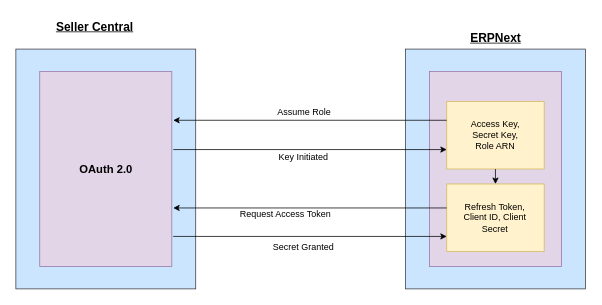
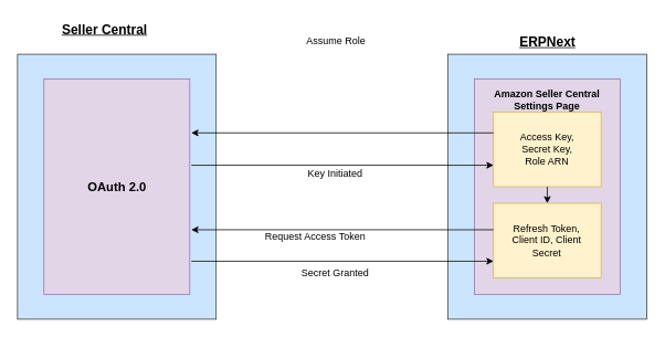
  <mxCell id="0" />
  <mxCell id="1" parent="0" />
  <mxCell id="2" value="" style="rounded=0;whiteSpace=wrap;html=1;fillColor=#cce5ff;strokeColor=#36393d;" parent="1" vertex="1"><mxGeometry x="20.01" y="65" width="240" height="320" as="geometry" /></mxCell>
  <mxCell id="3" value="" style="rounded=0;whiteSpace=wrap;html=1;fillColor=#cce5ff;strokeColor=#36393d;" parent="1" vertex="1"><mxGeometry x="540" y="65" width="240" height="320" as="geometry" /></mxCell>
  <mxCell id="4" value="&lt;b&gt;&lt;u&gt;&lt;font style=&quot;font-size: 16px;&quot;&gt;Seller Central&lt;/font&gt;&lt;/u&gt;&lt;/b&gt;" style="text;html=1;align=center;verticalAlign=middle;resizable=0;points=[];autosize=1;strokeColor=none;fillColor=none;" parent="1" vertex="1"><mxGeometry x="60" y="20" width="130" height="30" as="geometry" /></mxCell>
  <mxCell id="5" value="&lt;span style=&quot;font-size: 16px;&quot;&gt;&lt;b&gt;&lt;u&gt;ERPNext&lt;br&gt;&lt;/u&gt;&lt;/b&gt;&lt;/span&gt;" style="text;html=1;align=center;verticalAlign=middle;resizable=0;points=[];autosize=1;strokeColor=none;fillColor=none;" parent="1" vertex="1"><mxGeometry x="615" y="35" width="90" height="30" as="geometry" /></mxCell>
  <mxCell id="6" value="" style="rounded=0;whiteSpace=wrap;html=1;fillColor=#e1d5e7;strokeColor=#9673a6;" parent="1" vertex="1"><mxGeometry x="51.88" y="95" width="176.25" height="260" as="geometry" /></mxCell>
  <mxCell id="7" value="" style="rounded=0;whiteSpace=wrap;html=1;fillColor=#e1d5e7;strokeColor=#9673a6;" parent="1" vertex="1"><mxGeometry x="571.87" y="95" width="176.25" height="260" as="geometry" /></mxCell>
  <mxCell id="8" value="" style="rounded=0;whiteSpace=wrap;html=1;fillColor=#fff2cc;strokeColor=#d6b656;" parent="1" vertex="1"><mxGeometry x="594.99" y="135" width="130" height="90" as="geometry" /></mxCell>
  <mxCell id="9" value="" style="rounded=0;whiteSpace=wrap;html=1;fillColor=#fff2cc;strokeColor=#d6b656;" parent="1" vertex="1"><mxGeometry x="594.99" y="245" width="130" height="90" as="geometry" /></mxCell>
+ <mxCell id="10" value="&lt;div style=&quot;&quot;&gt;&lt;b style=&quot;background-color: initial;&quot;&gt;Amazon Seller Central Settings Page&lt;/b&gt;&lt;/div&gt;" style="text;html=1;align=center;verticalAlign=middle;whiteSpace=wrap;rounded=0;" parent="1" vertex="1"><mxGeometry x="590" y="105" width="140.01" height="30" as="geometry" /></mxCell>
  <mxCell id="11" value="&lt;div&gt;&lt;font style=&quot;font-size: 12px;&quot;&gt;Access Key, Secret Key, Role ARN&lt;/font&gt;&lt;/div&gt;" style="text;html=1;align=center;verticalAlign=middle;whiteSpace=wrap;rounded=0;" parent="1" vertex="1"><mxGeometry x="615" y="160" width="90" height="40" as="geometry" /></mxCell>
  <mxCell id="12" value="Refresh Token, Client ID, Client Secret" style="text;html=1;align=center;verticalAlign=middle;whiteSpace=wrap;rounded=0;" parent="1" vertex="1"><mxGeometry x="612.49" y="265" width="95.01" height="50" as="geometry" /></mxCell>
  <mxCell id="13" value="&lt;div style=&quot;font-size: 15px;&quot;&gt;&lt;font style=&quot;font-size: 15px;&quot;&gt;OAuth 2.0&lt;/font&gt;&lt;/div&gt;" style="text;html=1;align=center;verticalAlign=middle;whiteSpace=wrap;rounded=0;fontStyle=1;fontSize=15;" parent="1" vertex="1"><mxGeometry x="72.5" y="165" width="134.99" height="120" as="geometry" /></mxCell>
- <mxCell id="14" value="Assume Role" style="text;html=1;align=center;verticalAlign=middle;whiteSpace=wrap;rounded=0;" parent="1" vertex="1"><mxGeometry x="355" y="135" width="100" height="30" as="geometry" /></mxCell>
+ <mxCell id="14" value="Assume Role" style="text;html=1;align=center;verticalAlign=middle;whiteSpace=wrap;rounded=0;" parent="1" vertex="1"><mxGeometry x="355" y="35" width="100" height="30" as="geometry" /></mxCell>
  <mxCell id="15" style="edgeStyle=none;rounded=0;orthogonalLoop=1;jettySize=auto;html=1;exitX=0;exitY=0.25;exitDx=0;exitDy=0;" parent="1" edge="1"><mxGeometry relative="1" as="geometry"><mxPoint x="229.99" y="199.09" as="sourcePoint" /><mxPoint x="594.99" y="199.09" as="targetPoint" /></mxGeometry></mxCell>
  <mxCell id="16" value="Key Initiated" style="text;html=1;align=center;verticalAlign=middle;whiteSpace=wrap;rounded=0;" parent="1" vertex="1"><mxGeometry x="354" y="195" width="100" height="30" as="geometry" /></mxCell>
  <mxCell id="17" style="edgeStyle=none;rounded=0;orthogonalLoop=1;jettySize=auto;html=1;exitX=0;exitY=0.25;exitDx=0;exitDy=0;" parent="1" edge="1"><mxGeometry relative="1" as="geometry"><mxPoint x="594.99" y="160" as="sourcePoint" /><mxPoint x="229.99" y="160" as="targetPoint" /></mxGeometry></mxCell>
  <mxCell id="18" value="Request Access Token" style="text;html=1;align=center;verticalAlign=middle;whiteSpace=wrap;rounded=0;" parent="1" vertex="1"><mxGeometry x="317" y="270" width="126" height="30" as="geometry" /></mxCell>
  <mxCell id="19" style="edgeStyle=none;rounded=0;orthogonalLoop=1;jettySize=auto;html=1;exitX=0;exitY=0.25;exitDx=0;exitDy=0;" parent="1" edge="1"><mxGeometry relative="1" as="geometry"><mxPoint x="229.99" y="315" as="sourcePoint" /><mxPoint x="594.99" y="315" as="targetPoint" /></mxGeometry></mxCell>
  <mxCell id="20" value="Secret Granted" style="text;html=1;align=center;verticalAlign=middle;whiteSpace=wrap;rounded=0;" parent="1" vertex="1"><mxGeometry x="354" y="315" width="100" height="30" as="geometry" /></mxCell>
  <mxCell id="21" style="edgeStyle=none;rounded=0;orthogonalLoop=1;jettySize=auto;html=1;exitX=0;exitY=0.25;exitDx=0;exitDy=0;" parent="1" edge="1"><mxGeometry relative="1" as="geometry"><mxPoint x="594.99" y="277" as="sourcePoint" /><mxPoint x="229.99" y="277" as="targetPoint" /></mxGeometry></mxCell>
  <mxCell id="22" value="" style="endArrow=classic;html=1;rounded=0;exitX=0.5;exitY=1;exitDx=0;exitDy=0;entryX=0.5;entryY=0;entryDx=0;entryDy=0;" parent="1" source="8" target="9" edge="1"><mxGeometry width="50" height="50" relative="1" as="geometry"><mxPoint x="400" y="215" as="sourcePoint" /><mxPoint x="450" y="165" as="targetPoint" /></mxGeometry></mxCell>
